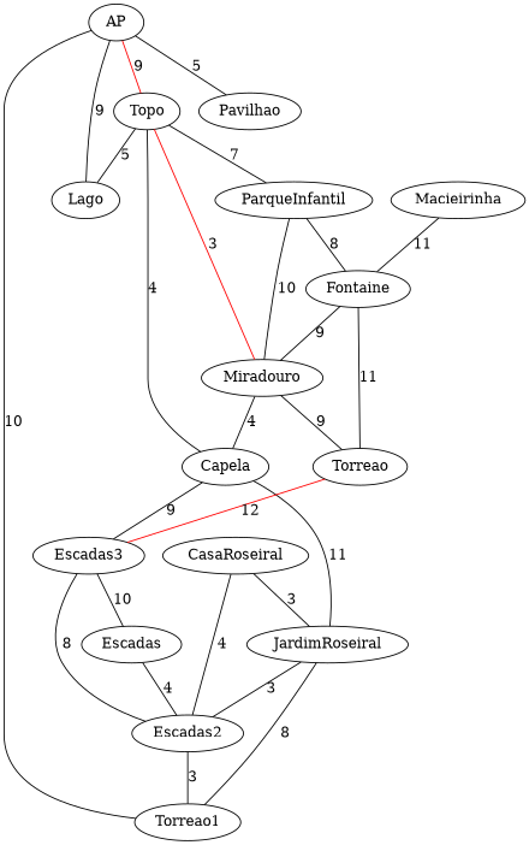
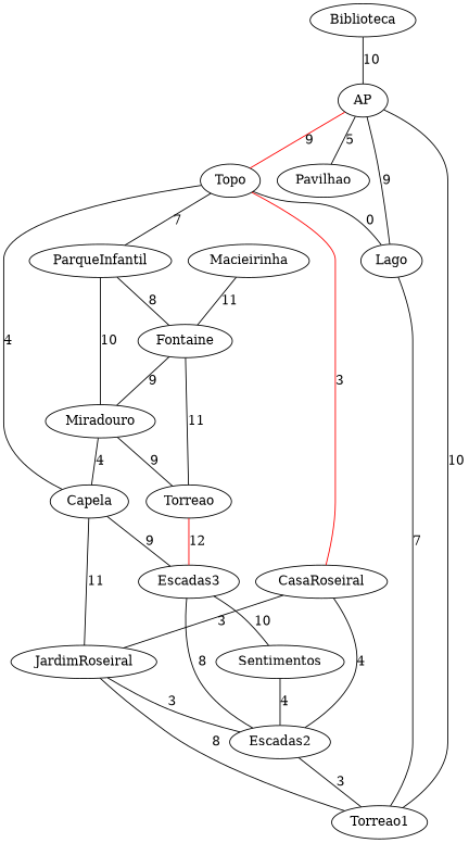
  graph {
+   Biblioteca
    AP
    Topo
    Pavilhao
    Lago
    n6 [label=Torreao1]
    ParqueInfantil
    Miradouro
    Capela
    Fontaine
    Torreao
    Escadas3
    JardimRoseiral
    Macieirinha
-   Sentimentos [label=Escadas]
+   Sentimentos
    Escadas2
    CasaRoseiral
+   Biblioteca -- AP [label=10]
    AP -- Topo [color=red label=9]
    AP -- Pavilhao [label=5]
    AP -- Lago [label=9]
    AP -- n6 [label=10]
-   Topo -- Lago [label=5]
+   Topo -- Lago [label=0]
    Topo -- ParqueInfantil [label=7]
-   Topo -- Miradouro [color=red label=3]
+   Topo -- CasaRoseiral [color=red label=3]
    Topo -- Capela [label=4]
+   Lago -- n6 [label=7]
    ParqueInfantil -- Miradouro [label=10]
    ParqueInfantil -- Fontaine [label=8]
    Miradouro -- Capela [label=4]
    Miradouro -- Torreao [label=9]
    Capela -- Escadas3 [label=9]
    Capela -- JardimRoseiral [label=11]
    Fontaine -- Miradouro [label=9]
    Fontaine -- Torreao [label=11]
    Torreao -- Escadas3 [color=red label=12]
    Escadas3 -- Sentimentos [label=10]
    Escadas3 -- Escadas2 [label=8]
    JardimRoseiral -- n6 [label=8]
    JardimRoseiral -- Escadas2 [label=3]
    Macieirinha -- Fontaine [label=11]
    Sentimentos -- Escadas2 [label=4]
    Escadas2 -- n6 [label=3]
    CasaRoseiral -- JardimRoseiral [label=3]
    CasaRoseiral -- Escadas2 [label=4]
  }
